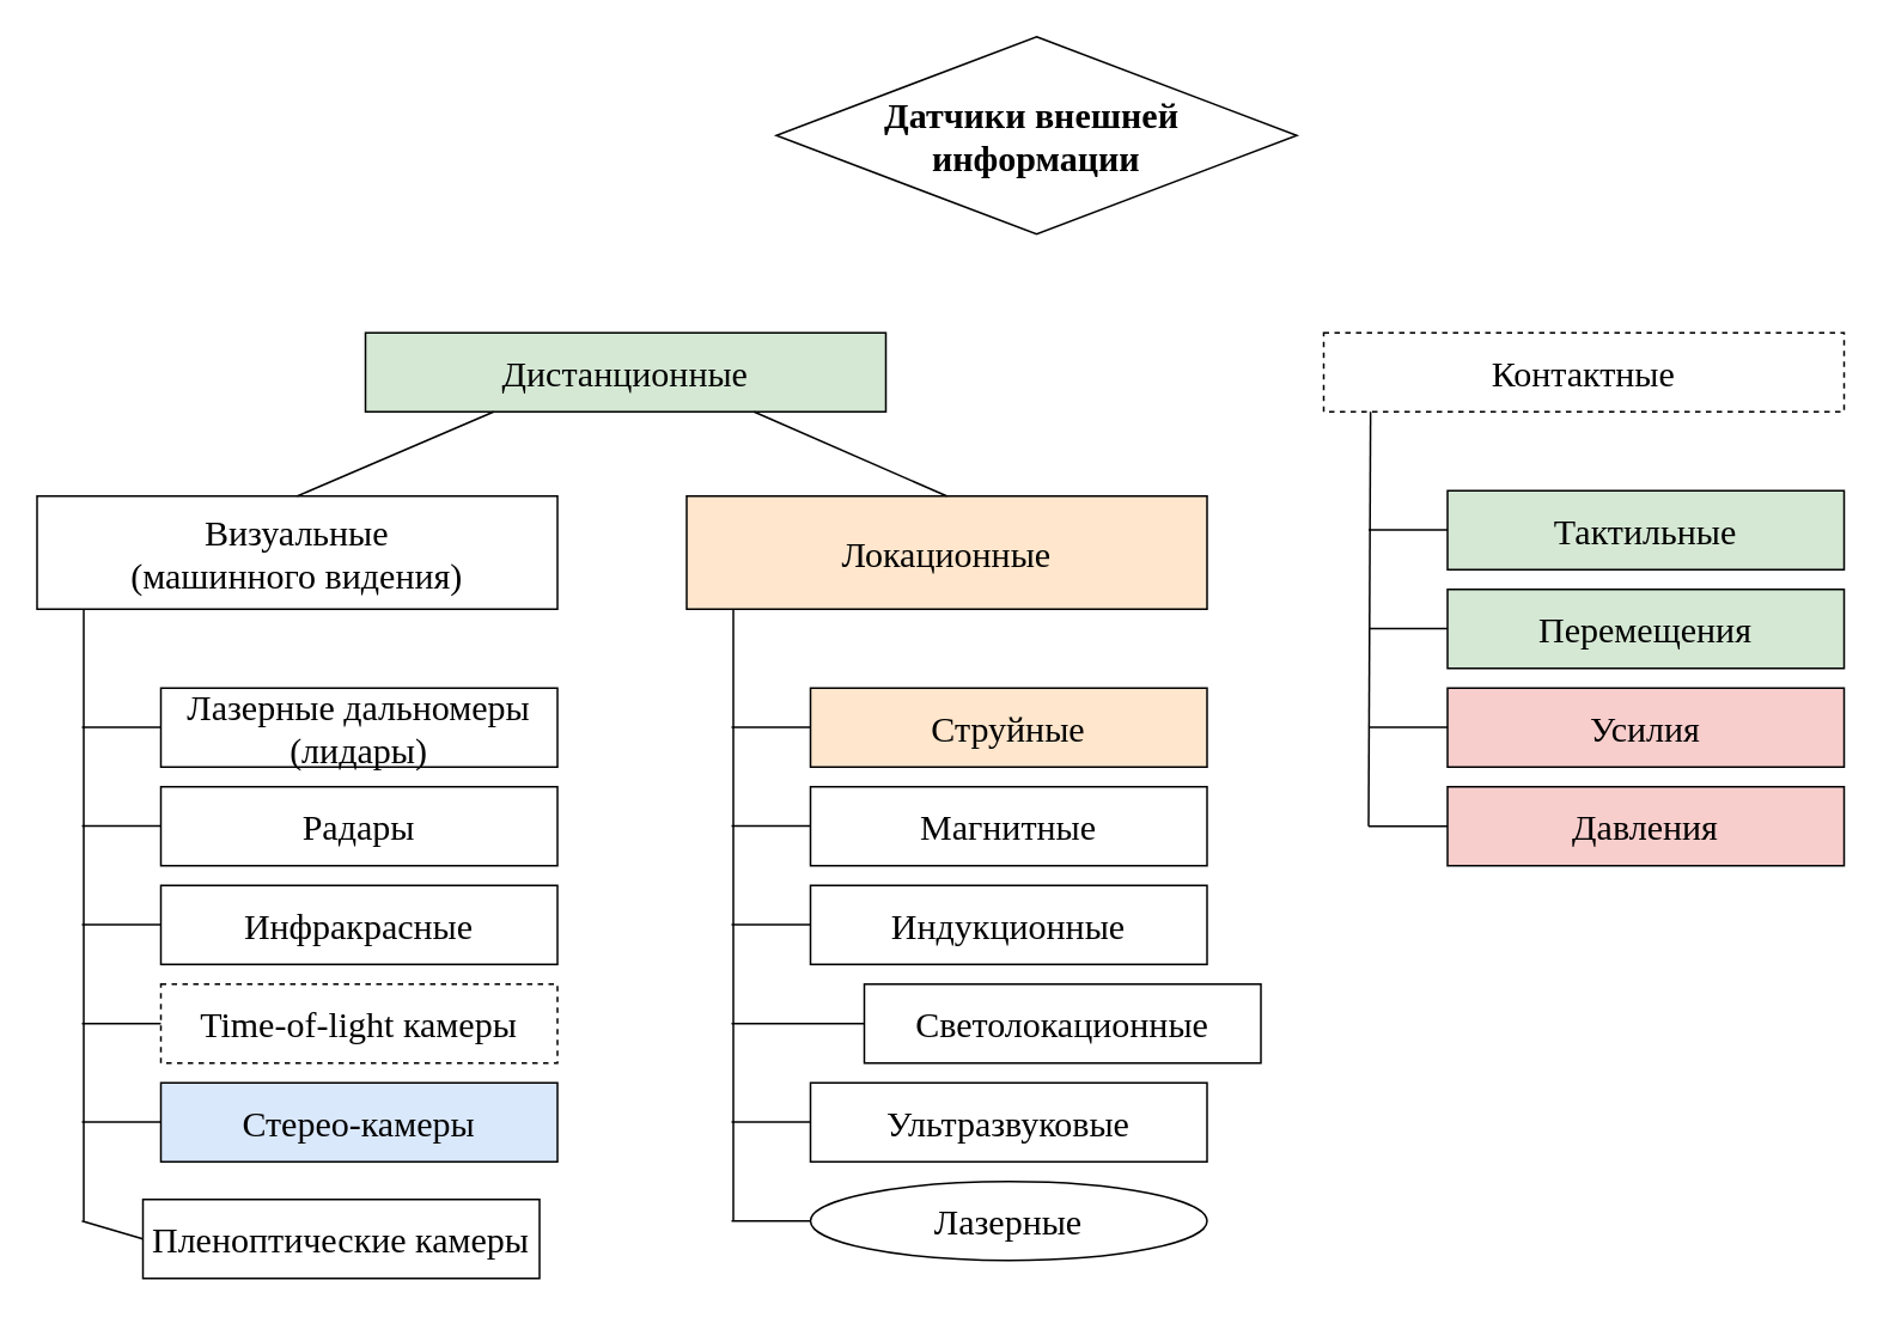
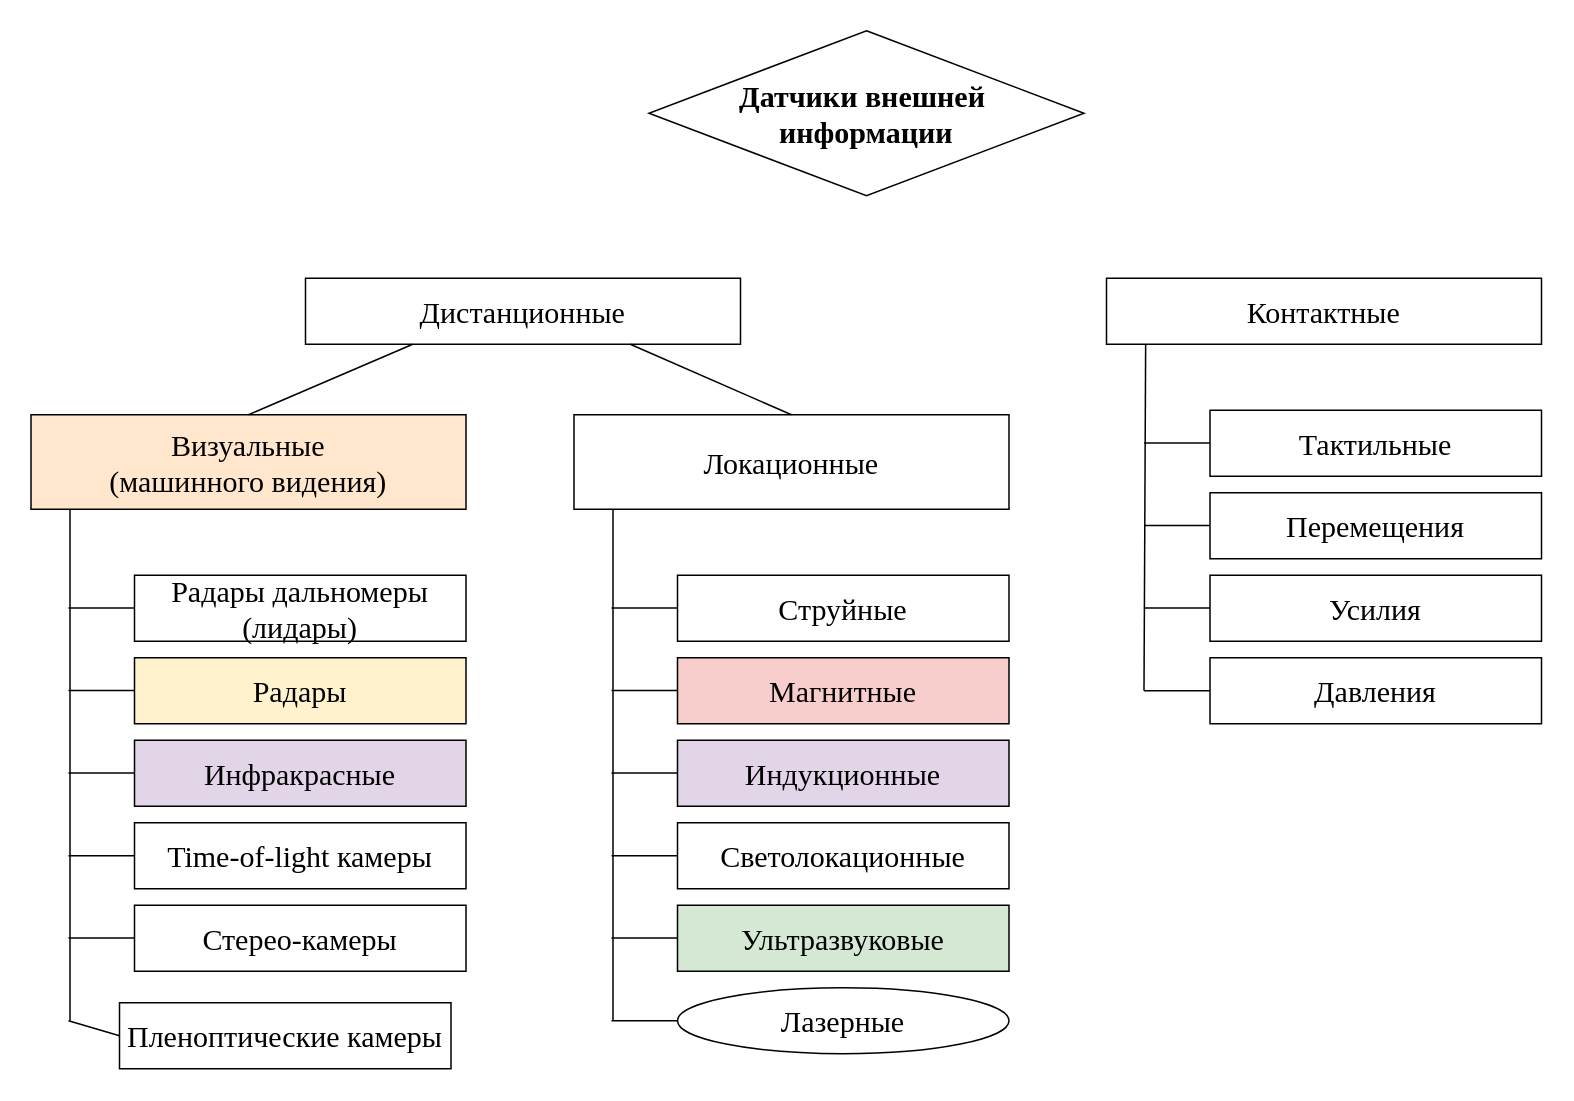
  <mxCell id="0" />
  <mxCell id="1" parent="0" />
  <mxCell id="2" value="Датчики внешней&amp;nbsp;&lt;div&gt;информации&lt;/div&gt;" style="rhombus;whiteSpace=wrap;html=1;fontSize=20;fontStyle=1;fontFamily=Times New Roman;" vertex="1" parent="1"><mxGeometry x="432" y="20" width="290" height="110" as="geometry" /></mxCell>
- <mxCell id="3" value="Дистанционные" style="rounded=0;whiteSpace=wrap;html=1;fontSize=20;fontFamily=Times New Roman;fillColor=#d5e8d4;" vertex="1" parent="1"><mxGeometry x="203" y="185" width="290" height="44" as="geometry" /></mxCell>
- <mxCell id="4" value="Контактные" style="rounded=0;whiteSpace=wrap;html=1;fontSize=20;fontFamily=Times New Roman;dashed=1;" vertex="1" parent="1"><mxGeometry x="737" y="185" width="290" height="44" as="geometry" /></mxCell>
- <mxCell id="5" value="Визуальные&lt;br&gt;(машинного видения)" style="rounded=0;whiteSpace=wrap;html=1;fontSize=20;fontFamily=Times New Roman;" vertex="1" parent="1"><mxGeometry x="20" y="276" width="290" height="63" as="geometry" /></mxCell>
- <mxCell id="6" value="Локационные" style="rounded=0;whiteSpace=wrap;html=1;fontSize=20;fontFamily=Times New Roman;fillColor=#ffe6cc;" vertex="1" parent="1"><mxGeometry x="382" y="276" width="290" height="63" as="geometry" /></mxCell>
+ <mxCell id="3" value="Дистанционные" style="rounded=0;whiteSpace=wrap;html=1;fontSize=20;fontFamily=Times New Roman;" vertex="1" parent="1"><mxGeometry x="203" y="185" width="290" height="44" as="geometry" /></mxCell>
+ <mxCell id="4" value="Контактные" style="rounded=0;whiteSpace=wrap;html=1;fontSize=20;fontFamily=Times New Roman;" vertex="1" parent="1"><mxGeometry x="737" y="185" width="290" height="44" as="geometry" /></mxCell>
+ <mxCell id="5" value="Визуальные&lt;br&gt;(машинного видения)" style="rounded=0;whiteSpace=wrap;html=1;fontSize=20;fontFamily=Times New Roman;fillColor=#ffe6cc;" vertex="1" parent="1"><mxGeometry x="20" y="276" width="290" height="63" as="geometry" /></mxCell>
+ <mxCell id="6" value="Локационные" style="rounded=0;whiteSpace=wrap;html=1;fontSize=20;fontFamily=Times New Roman;" vertex="1" parent="1"><mxGeometry x="382" y="276" width="290" height="63" as="geometry" /></mxCell>
  <mxCell id="7" value="" style="endArrow=none;html=1;rounded=0;entryX=0.5;entryY=0;entryDx=0;entryDy=0;exitX=0.25;exitY=1;exitDx=0;exitDy=0;" edge="1" parent="1" target="5"><mxGeometry width="50" height="50" relative="1" as="geometry"><mxPoint x="274.5" y="229" as="sourcePoint" /><mxPoint x="596" y="141" as="targetPoint" /></mxGeometry></mxCell>
  <mxCell id="8" value="" style="endArrow=none;html=1;rounded=0;entryX=0.5;entryY=0;entryDx=0;entryDy=0;exitX=0.75;exitY=1;exitDx=0;exitDy=0;" edge="1" parent="1" target="6"><mxGeometry width="50" height="50" relative="1" as="geometry"><mxPoint x="419.5" y="229" as="sourcePoint" /><mxPoint x="361" y="273" as="targetPoint" /></mxGeometry></mxCell>
- <mxCell id="9" value="Тактильные" style="rounded=0;whiteSpace=wrap;html=1;fontSize=20;fontFamily=Times New Roman;fillColor=#d5e8d4;" vertex="1" parent="1"><mxGeometry x="806" y="273" width="221" height="44" as="geometry" /></mxCell>
- <mxCell id="10" value="Перемещения" style="rounded=0;whiteSpace=wrap;html=1;fontSize=20;fontFamily=Times New Roman;fillColor=#d5e8d4;" vertex="1" parent="1"><mxGeometry x="806" y="328" width="221" height="44" as="geometry" /></mxCell>
- <mxCell id="11" value="Усилия" style="rounded=0;whiteSpace=wrap;html=1;fontSize=20;fontFamily=Times New Roman;fillColor=#f8cecc;" vertex="1" parent="1"><mxGeometry x="806" y="383" width="221" height="44" as="geometry" /></mxCell>
- <mxCell id="12" value="Давления" style="rounded=0;whiteSpace=wrap;html=1;fontSize=20;fontFamily=Times New Roman;fillColor=#f8cecc;" vertex="1" parent="1"><mxGeometry x="806" y="438" width="221" height="44" as="geometry" /></mxCell>
+ <mxCell id="9" value="Тактильные" style="rounded=0;whiteSpace=wrap;html=1;fontSize=20;fontFamily=Times New Roman;" vertex="1" parent="1"><mxGeometry x="806" y="273" width="221" height="44" as="geometry" /></mxCell>
+ <mxCell id="10" value="Перемещения" style="rounded=0;whiteSpace=wrap;html=1;fontSize=20;fontFamily=Times New Roman;" vertex="1" parent="1"><mxGeometry x="806" y="328" width="221" height="44" as="geometry" /></mxCell>
+ <mxCell id="11" value="Усилия" style="rounded=0;whiteSpace=wrap;html=1;fontSize=20;fontFamily=Times New Roman;" vertex="1" parent="1"><mxGeometry x="806" y="383" width="221" height="44" as="geometry" /></mxCell>
+ <mxCell id="12" value="Давления" style="rounded=0;whiteSpace=wrap;html=1;fontSize=20;fontFamily=Times New Roman;" vertex="1" parent="1"><mxGeometry x="806" y="438" width="221" height="44" as="geometry" /></mxCell>
  <mxCell id="13" value="" style="endArrow=none;html=1;rounded=0;entryX=0.09;entryY=0.999;entryDx=0;entryDy=0;entryPerimeter=0;" edge="1" parent="1" target="4"><mxGeometry width="50" height="50" relative="1" as="geometry"><mxPoint x="762" y="460" as="sourcePoint" /><mxPoint x="763" y="240" as="targetPoint" /></mxGeometry></mxCell>
  <mxCell id="14" value="" style="endArrow=none;html=1;rounded=0;entryX=0;entryY=0.5;entryDx=0;entryDy=0;" edge="1" parent="1" target="12"><mxGeometry width="50" height="50" relative="1" as="geometry"><mxPoint x="762" y="460" as="sourcePoint" /><mxPoint x="774" y="238" as="targetPoint" /></mxGeometry></mxCell>
  <mxCell id="15" value="" style="endArrow=none;html=1;rounded=0;entryX=0;entryY=0.5;entryDx=0;entryDy=0;" edge="1" parent="1"><mxGeometry width="50" height="50" relative="1" as="geometry"><mxPoint x="762" y="404.8" as="sourcePoint" /><mxPoint x="806" y="404.8" as="targetPoint" /></mxGeometry></mxCell>
  <mxCell id="16" value="" style="endArrow=none;html=1;rounded=0;entryX=0;entryY=0.5;entryDx=0;entryDy=0;" edge="1" parent="1"><mxGeometry width="50" height="50" relative="1" as="geometry"><mxPoint x="762" y="349.8" as="sourcePoint" /><mxPoint x="806" y="349.8" as="targetPoint" /></mxGeometry></mxCell>
  <mxCell id="17" value="" style="endArrow=none;html=1;rounded=0;entryX=0;entryY=0.5;entryDx=0;entryDy=0;" edge="1" parent="1"><mxGeometry width="50" height="50" relative="1" as="geometry"><mxPoint x="762" y="294.8" as="sourcePoint" /><mxPoint x="806" y="294.8" as="targetPoint" /></mxGeometry></mxCell>
- <mxCell id="18" value="Струйные" style="rounded=0;whiteSpace=wrap;html=1;fontSize=20;fontFamily=Times New Roman;fillColor=#ffe6cc;" vertex="1" parent="1"><mxGeometry x="451" y="383" width="221" height="44" as="geometry" /></mxCell>
- <mxCell id="19" value="Магнитные" style="rounded=0;whiteSpace=wrap;html=1;fontSize=20;fontFamily=Times New Roman;" vertex="1" parent="1"><mxGeometry x="451" y="438" width="221" height="44" as="geometry" /></mxCell>
- <mxCell id="20" value="Индукционные" style="rounded=0;whiteSpace=wrap;html=1;fontSize=20;fontFamily=Times New Roman;" vertex="1" parent="1"><mxGeometry x="451" y="493" width="221" height="44" as="geometry" /></mxCell>
- <mxCell id="21" value="Светолокационные" style="rounded=0;whiteSpace=wrap;html=1;fontSize=20;fontFamily=Times New Roman;" vertex="1" parent="1"><mxGeometry x="481" y="548" width="221" height="44" as="geometry" /></mxCell>
+ <mxCell id="18" value="Струйные" style="rounded=0;whiteSpace=wrap;html=1;fontSize=20;fontFamily=Times New Roman;" vertex="1" parent="1"><mxGeometry x="451" y="383" width="221" height="44" as="geometry" /></mxCell>
+ <mxCell id="19" value="Магнитные" style="rounded=0;whiteSpace=wrap;html=1;fontSize=20;fontFamily=Times New Roman;fillColor=#f8cecc;" vertex="1" parent="1"><mxGeometry x="451" y="438" width="221" height="44" as="geometry" /></mxCell>
+ <mxCell id="20" value="Индукционные" style="rounded=0;whiteSpace=wrap;html=1;fontSize=20;fontFamily=Times New Roman;fillColor=#e1d5e7;" vertex="1" parent="1"><mxGeometry x="451" y="493" width="221" height="44" as="geometry" /></mxCell>
+ <mxCell id="21" value="Светолокационные" style="rounded=0;whiteSpace=wrap;html=1;fontSize=20;fontFamily=Times New Roman;" vertex="1" parent="1"><mxGeometry x="451" y="548" width="221" height="44" as="geometry" /></mxCell>
  <mxCell id="22" value="" style="endArrow=none;html=1;rounded=0;entryX=0.09;entryY=0.999;entryDx=0;entryDy=0;entryPerimeter=0;" edge="1" parent="1"><mxGeometry width="50" height="50" relative="1" as="geometry"><mxPoint x="408" y="680" as="sourcePoint" /><mxPoint x="408" y="339" as="targetPoint" /></mxGeometry></mxCell>
  <mxCell id="23" value="" style="endArrow=none;html=1;rounded=0;entryX=0;entryY=0.5;entryDx=0;entryDy=0;" edge="1" parent="1" target="21"><mxGeometry width="50" height="50" relative="1" as="geometry"><mxPoint x="407" y="570" as="sourcePoint" /><mxPoint x="419" y="348" as="targetPoint" /></mxGeometry></mxCell>
  <mxCell id="24" value="" style="endArrow=none;html=1;rounded=0;entryX=0;entryY=0.5;entryDx=0;entryDy=0;" edge="1" parent="1"><mxGeometry width="50" height="50" relative="1" as="geometry"><mxPoint x="407" y="514.8" as="sourcePoint" /><mxPoint x="451" y="514.8" as="targetPoint" /></mxGeometry></mxCell>
  <mxCell id="25" value="" style="endArrow=none;html=1;rounded=0;entryX=0;entryY=0.5;entryDx=0;entryDy=0;" edge="1" parent="1"><mxGeometry width="50" height="50" relative="1" as="geometry"><mxPoint x="407" y="459.8" as="sourcePoint" /><mxPoint x="451" y="459.8" as="targetPoint" /></mxGeometry></mxCell>
  <mxCell id="26" value="" style="endArrow=none;html=1;rounded=0;entryX=0;entryY=0.5;entryDx=0;entryDy=0;" edge="1" parent="1"><mxGeometry width="50" height="50" relative="1" as="geometry"><mxPoint x="407" y="404.8" as="sourcePoint" /><mxPoint x="451" y="404.8" as="targetPoint" /></mxGeometry></mxCell>
- <mxCell id="27" value="Лазерные дальномеры (лидары)" style="rounded=0;whiteSpace=wrap;html=1;fontSize=20;fontFamily=Times New Roman;" vertex="1" parent="1"><mxGeometry x="89" y="383" width="221" height="44" as="geometry" /></mxCell>
- <mxCell id="28" value="Радары" style="rounded=0;whiteSpace=wrap;html=1;fontSize=20;fontFamily=Times New Roman;" vertex="1" parent="1"><mxGeometry x="89" y="438" width="221" height="44" as="geometry" /></mxCell>
- <mxCell id="29" value="Инфракрасные" style="rounded=0;whiteSpace=wrap;html=1;fontSize=20;fontFamily=Times New Roman;" vertex="1" parent="1"><mxGeometry x="89" y="493" width="221" height="44" as="geometry" /></mxCell>
- <mxCell id="30" value="Time-of-light камеры" style="rounded=0;whiteSpace=wrap;html=1;fontSize=20;fontFamily=Times New Roman;dashed=1;" vertex="1" parent="1"><mxGeometry x="89" y="548" width="221" height="44" as="geometry" /></mxCell>
+ <mxCell id="27" value="Радары дальномеры (лидары)" style="rounded=0;whiteSpace=wrap;html=1;fontSize=20;fontFamily=Times New Roman;" vertex="1" parent="1"><mxGeometry x="89" y="383" width="221" height="44" as="geometry" /></mxCell>
+ <mxCell id="28" value="Радары" style="rounded=0;whiteSpace=wrap;html=1;fontSize=20;fontFamily=Times New Roman;fillColor=#fff2cc;" vertex="1" parent="1"><mxGeometry x="89" y="438" width="221" height="44" as="geometry" /></mxCell>
+ <mxCell id="29" value="Инфракрасные" style="rounded=0;whiteSpace=wrap;html=1;fontSize=20;fontFamily=Times New Roman;fillColor=#e1d5e7;" vertex="1" parent="1"><mxGeometry x="89" y="493" width="221" height="44" as="geometry" /></mxCell>
+ <mxCell id="30" value="Time-of-light камеры" style="rounded=0;whiteSpace=wrap;html=1;fontSize=20;fontFamily=Times New Roman;" vertex="1" parent="1"><mxGeometry x="89" y="548" width="221" height="44" as="geometry" /></mxCell>
  <mxCell id="31" value="" style="endArrow=none;html=1;rounded=0;entryX=0.09;entryY=0.999;entryDx=0;entryDy=0;entryPerimeter=0;" edge="1" parent="1"><mxGeometry width="50" height="50" relative="1" as="geometry"><mxPoint x="46" y="680" as="sourcePoint" /><mxPoint x="46" y="339" as="targetPoint" /></mxGeometry></mxCell>
  <mxCell id="32" value="" style="endArrow=none;html=1;rounded=0;entryX=0;entryY=0.5;entryDx=0;entryDy=0;" edge="1" parent="1" target="30"><mxGeometry width="50" height="50" relative="1" as="geometry"><mxPoint x="45" y="570" as="sourcePoint" /><mxPoint x="57" y="348" as="targetPoint" /></mxGeometry></mxCell>
  <mxCell id="33" value="" style="endArrow=none;html=1;rounded=0;entryX=0;entryY=0.5;entryDx=0;entryDy=0;" edge="1" parent="1"><mxGeometry width="50" height="50" relative="1" as="geometry"><mxPoint x="45" y="514.8" as="sourcePoint" /><mxPoint x="89" y="514.8" as="targetPoint" /></mxGeometry></mxCell>
  <mxCell id="34" value="" style="endArrow=none;html=1;rounded=0;entryX=0;entryY=0.5;entryDx=0;entryDy=0;" edge="1" parent="1"><mxGeometry width="50" height="50" relative="1" as="geometry"><mxPoint x="45" y="459.8" as="sourcePoint" /><mxPoint x="89" y="459.8" as="targetPoint" /></mxGeometry></mxCell>
  <mxCell id="35" value="" style="endArrow=none;html=1;rounded=0;entryX=0;entryY=0.5;entryDx=0;entryDy=0;" edge="1" parent="1"><mxGeometry width="50" height="50" relative="1" as="geometry"><mxPoint x="45" y="404.8" as="sourcePoint" /><mxPoint x="89" y="404.8" as="targetPoint" /></mxGeometry></mxCell>
- <mxCell id="36" value="Стерео-камеры" style="rounded=0;whiteSpace=wrap;html=1;fontSize=20;fontFamily=Times New Roman;fillColor=#dae8fc;" vertex="1" parent="1"><mxGeometry x="89" y="603" width="221" height="44" as="geometry" /></mxCell>
+ <mxCell id="36" value="Стерео-камеры" style="rounded=0;whiteSpace=wrap;html=1;fontSize=20;fontFamily=Times New Roman;" vertex="1" parent="1"><mxGeometry x="89" y="603" width="221" height="44" as="geometry" /></mxCell>
  <mxCell id="37" value="Пленоптические камеры" style="rounded=0;whiteSpace=wrap;html=1;fontSize=20;fontFamily=Times New Roman;" vertex="1" parent="1"><mxGeometry x="79" y="668" width="221" height="44" as="geometry" /></mxCell>
  <mxCell id="38" value="" style="endArrow=none;html=1;rounded=0;entryX=0;entryY=0.5;entryDx=0;entryDy=0;" edge="1" parent="1" target="37"><mxGeometry width="50" height="50" relative="1" as="geometry"><mxPoint x="45" y="680" as="sourcePoint" /><mxPoint x="57" y="458" as="targetPoint" /></mxGeometry></mxCell>
  <mxCell id="39" value="" style="endArrow=none;html=1;rounded=0;entryX=0;entryY=0.5;entryDx=0;entryDy=0;" edge="1" parent="1"><mxGeometry width="50" height="50" relative="1" as="geometry"><mxPoint x="45" y="624.8" as="sourcePoint" /><mxPoint x="89" y="624.8" as="targetPoint" /></mxGeometry></mxCell>
- <mxCell id="40" value="Ультразвуковые" style="rounded=0;whiteSpace=wrap;html=1;fontSize=20;fontFamily=Times New Roman;" vertex="1" parent="1"><mxGeometry x="451" y="603" width="221" height="44" as="geometry" /></mxCell>
+ <mxCell id="40" value="Ультразвуковые" style="rounded=0;whiteSpace=wrap;html=1;fontSize=20;fontFamily=Times New Roman;fillColor=#d5e8d4;" vertex="1" parent="1"><mxGeometry x="451" y="603" width="221" height="44" as="geometry" /></mxCell>
  <mxCell id="41" value="Лазерные" style="ellipse;whiteSpace=wrap;html=1;fontSize=20;fontFamily=Times New Roman;" vertex="1" parent="1"><mxGeometry x="451" y="658" width="221" height="44" as="geometry" /></mxCell>
  <mxCell id="42" value="" style="endArrow=none;html=1;rounded=0;entryX=0;entryY=0.5;entryDx=0;entryDy=0;" edge="1" parent="1" target="41"><mxGeometry width="50" height="50" relative="1" as="geometry"><mxPoint x="407" y="680" as="sourcePoint" /><mxPoint x="419" y="458" as="targetPoint" /></mxGeometry></mxCell>
  <mxCell id="43" value="" style="endArrow=none;html=1;rounded=0;entryX=0;entryY=0.5;entryDx=0;entryDy=0;" edge="1" parent="1"><mxGeometry width="50" height="50" relative="1" as="geometry"><mxPoint x="407" y="624.8" as="sourcePoint" /><mxPoint x="451" y="624.8" as="targetPoint" /></mxGeometry></mxCell>
